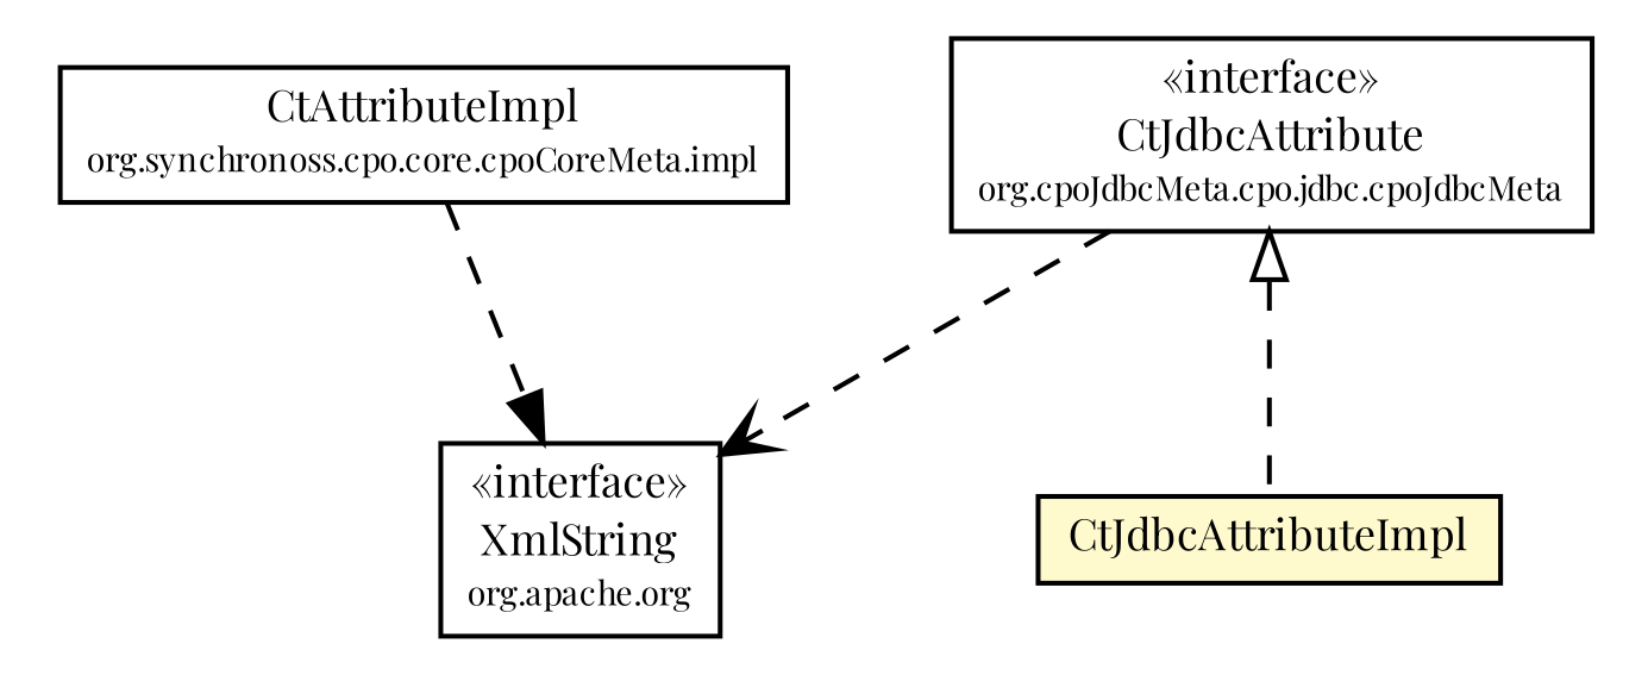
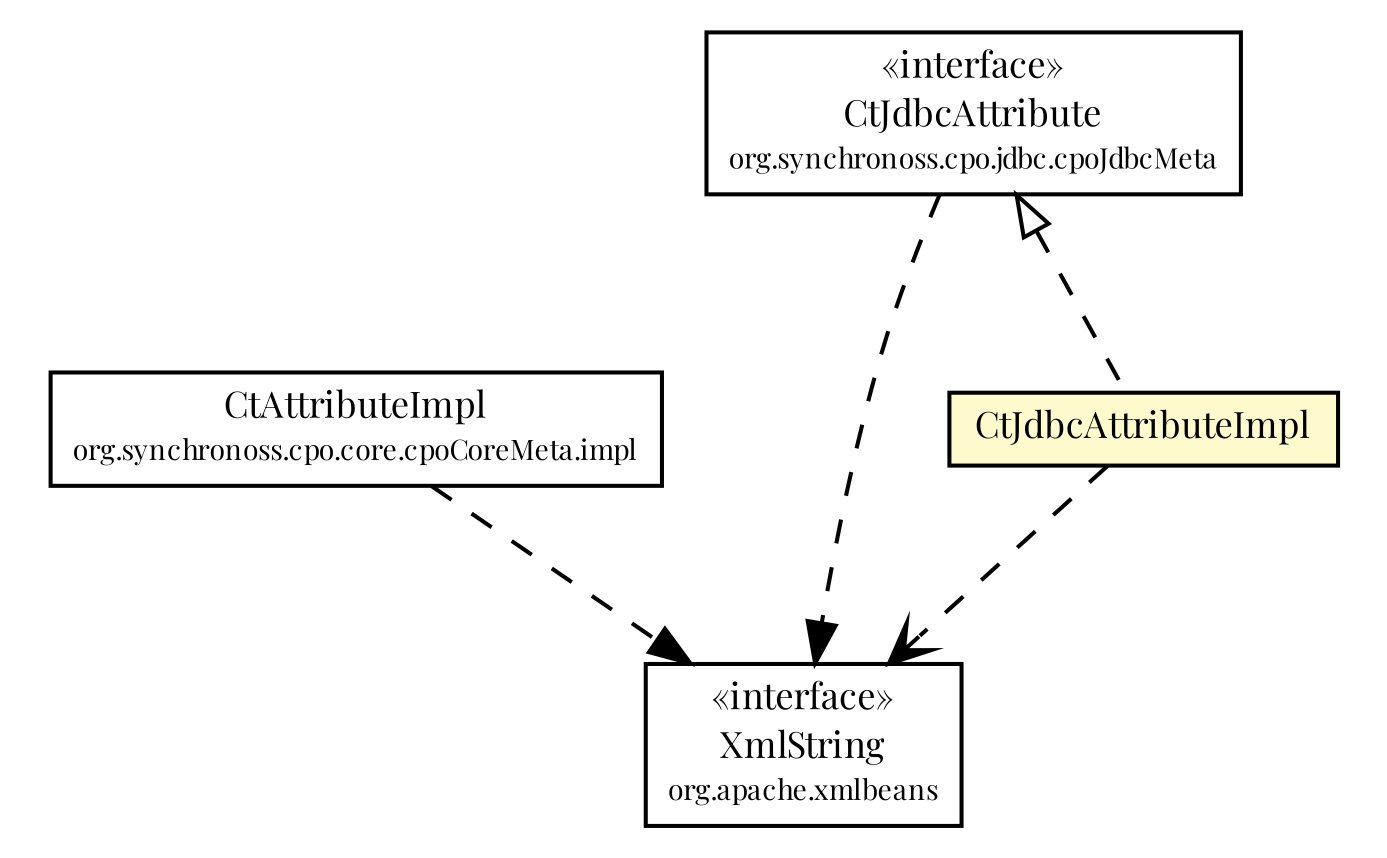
  digraph {
    fontname="Playfair Display"
    node [fontcolor=black fontname="Playfair Display" fontsize=9.0 shape=plaintext]
    edge [arrowhead=open color=black fontcolor=black fontname="Playfair Display" fontsize=10.0 headport=p labelfontname=Helvetica labelfontsize=10 style=dashed tailport=p]
    n1 [label=<<table border="0" cellborder="1" cellspacing="0" cellpadding="2" port="p" href="../../../core/cpoCoreMeta/impl/CtAttributeImpl.html"> 		<tr><td><table border="0" cellspacing="0" cellpadding="1"> 			<tr><td> CtAttributeImpl </td></tr> 			<tr><td><font point-size="7.0"> org.synchronoss.cpo.core.cpoCoreMeta.impl </font></td></tr> 		</table></td></tr> 		</table>>]
-   n2 [label=<<table border="0" cellborder="1" cellspacing="0" cellpadding="2" port="p" href="http://java.sun.com/j2se/1.4.2/docs/api/org/apache/xmlbeans/XmlString.html"> 		<tr><td><table border="0" cellspacing="0" cellpadding="1"> 			<tr><td> &laquo;interface&raquo; </td></tr> 			<tr><td> XmlString </td></tr> 			<tr><td><font point-size="7.0"> org.apache.org </font></td></tr> 		</table></td></tr> 		</table>>]
+   n2 [label=<<table border="0" cellborder="1" cellspacing="0" cellpadding="2" port="p" href="http://java.sun.com/j2se/1.4.2/docs/api/org/apache/xmlbeans/XmlString.html"> 		<tr><td><table border="0" cellspacing="0" cellpadding="1"> 			<tr><td> &laquo;interface&raquo; </td></tr> 			<tr><td> XmlString </td></tr> 			<tr><td><font point-size="7.0"> org.apache.xmlbeans </font></td></tr> 		</table></td></tr> 		</table>>]
    n3 [label=<<table border="0" cellborder="1" cellspacing="0" cellpadding="2" port="p" bgcolor="lemonChiffon" href="./CtJdbcAttributeImpl.html"> 		<tr><td><table border="0" cellspacing="0" cellpadding="1"> 			<tr><td> CtJdbcAttributeImpl </td></tr> 		</table></td></tr> 		</table>>]
-   n4 [label=<<table border="0" cellborder="1" cellspacing="0" cellpadding="2" port="p" href="../CtJdbcAttribute.html"> 		<tr><td><table border="0" cellspacing="0" cellpadding="1"> 			<tr><td> &laquo;interface&raquo; </td></tr> 			<tr><td> CtJdbcAttribute </td></tr> 			<tr><td><font point-size="7.0"> org.cpoJdbcMeta.cpo.jdbc.cpoJdbcMeta </font></td></tr> 		</table></td></tr> 		</table>>]
+   n4 [label=<<table border="0" cellborder="1" cellspacing="0" cellpadding="2" port="p" href="../CtJdbcAttribute.html"> 		<tr><td><table border="0" cellspacing="0" cellpadding="1"> 			<tr><td> &laquo;interface&raquo; </td></tr> 			<tr><td> CtJdbcAttribute </td></tr> 			<tr><td><font point-size="7.0"> org.synchronoss.cpo.jdbc.cpoJdbcMeta </font></td></tr> 		</table></td></tr> 		</table>>]
    n1 -> n2 [arrowhead=normal]
-   n4 -> n2
+   n3 -> n2
+   n4 -> n2 [arrowhead=normal]
    n4 -> n3 [arrowtail=empty dir=back fontsize=10 arrowhead="" color="" fontcolor=""]
  }
